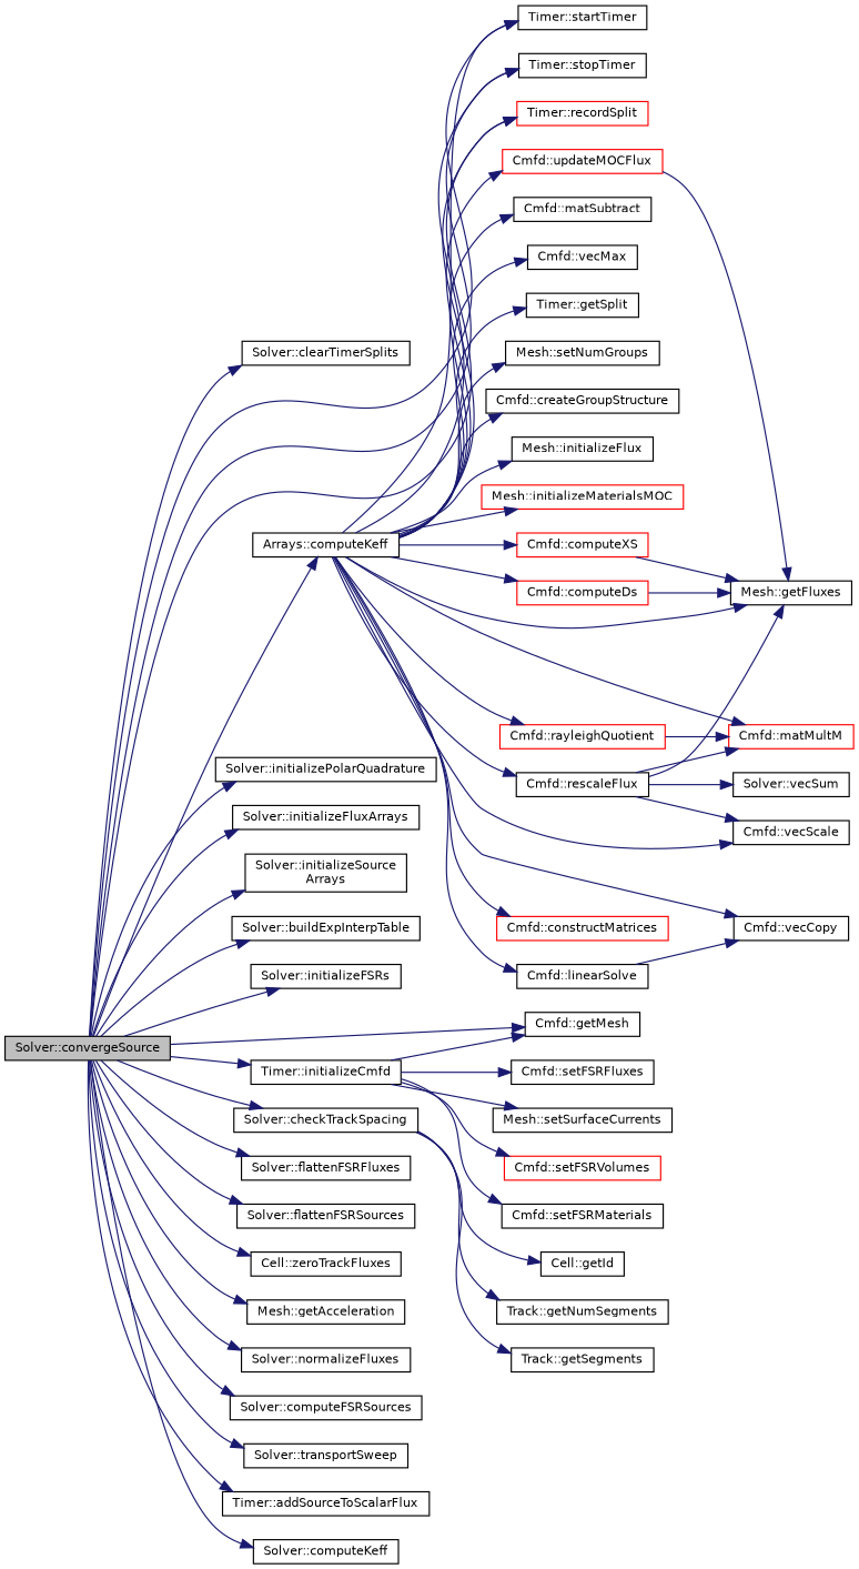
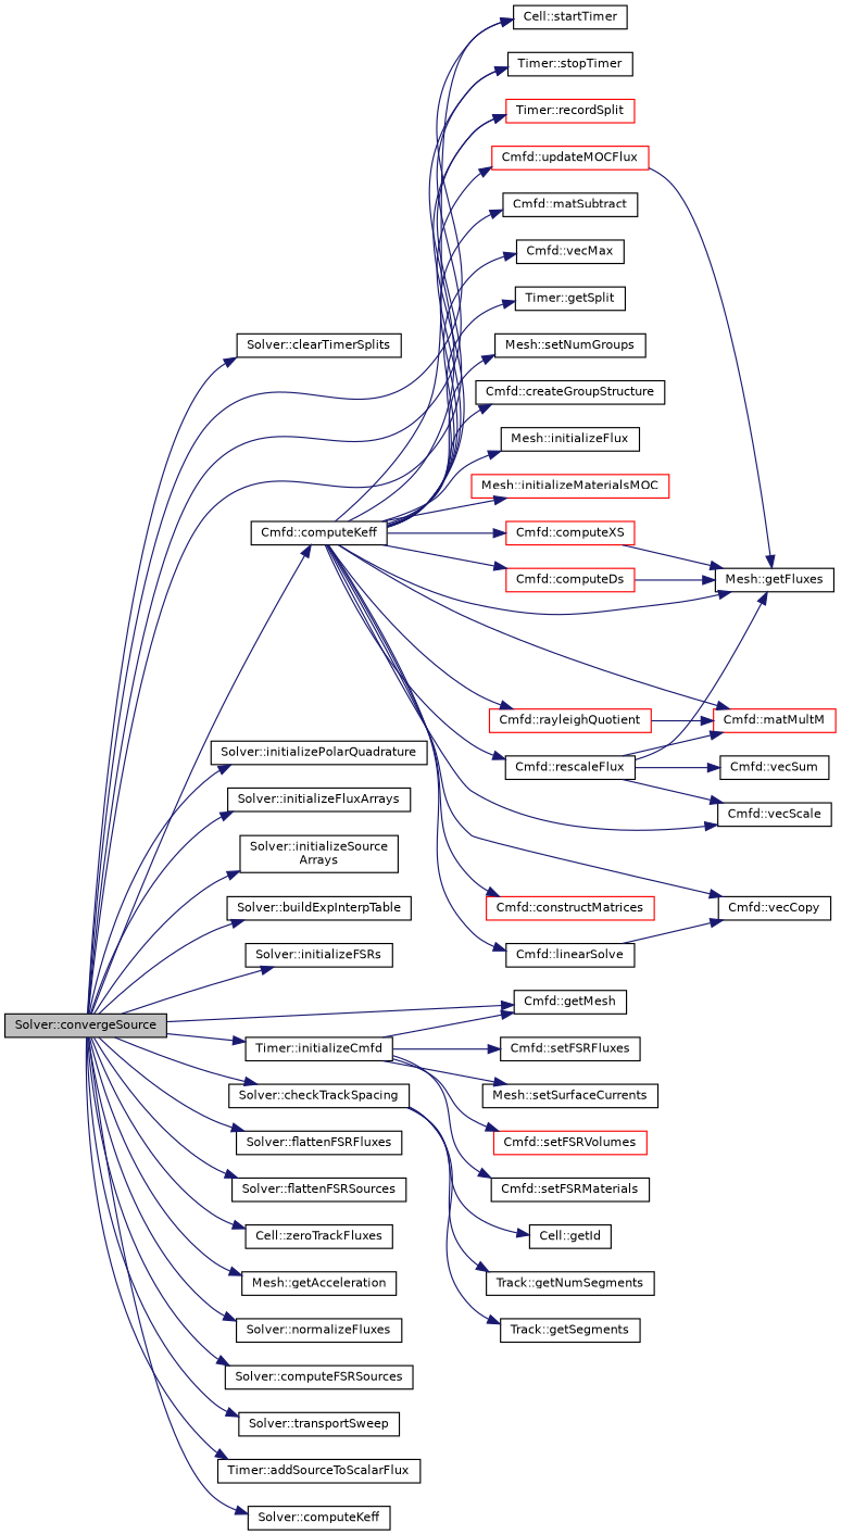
  digraph {
    rankdir=LR
    node [color=black fillcolor=white fontname=Helvetica fontsize=10 shape=record style=filled]
    edge [color=midnightblue fontname=Helvetica fontsize=10 labelfontname=Helvetica labelfontsize=10 style=solid]
    n1 [fillcolor=grey75 fontcolor=black height=0.2 label="Solver::convergeSource" width=0.4]
    n2 [height=0.2 label="Solver::clearTimerSplits" width=0.4]
-   n3 [height=0.2 label="Timer::startTimer" width=0.4]
+   n3 [height=0.2 label="Cell::startTimer" width=0.4]
    n4 [height=0.2 label="Solver::initializePolarQuadrature" width=0.4]
    n5 [height=0.2 label="Solver::initializeFluxArrays" width=0.4]
    n6 [height=0.2 label="Solver::initializeSource\lArrays" width=0.4]
    n7 [height=0.2 label="Solver::buildExpInterpTable" width=0.4]
    n8 [height=0.2 label="Solver::initializeFSRs" width=0.4]
    n9 [height=0.2 label="Timer::initializeCmfd" width=0.4]
    n10 [height=0.2 label="Cmfd::getMesh" width=0.4]
    n11 [height=0.2 label="Solver::checkTrackSpacing" width=0.4]
    n12 [height=0.2 label="Solver::flattenFSRFluxes" width=0.4]
    n13 [height=0.2 label="Solver::flattenFSRSources" width=0.4]
    n14 [height=0.2 label="Cell::zeroTrackFluxes" width=0.4]
    n15 [height=0.2 label="Mesh::getAcceleration" width=0.4]
    n16 [height=0.2 label="Solver::normalizeFluxes" width=0.4]
    n17 [height=0.2 label="Solver::computeFSRSources" width=0.4]
    n18 [height=0.2 label="Solver::transportSweep" width=0.4]
    n19 [height=0.2 label="Timer::addSourceToScalarFlux" width=0.4]
-   n20 [height=0.2 label="Arrays::computeKeff" width=0.4]
+   n20 [height=0.2 label="Cmfd::computeKeff" width=0.4]
    n21 [height=0.2 label="Timer::stopTimer" width=0.4]
    n22 [color=red height=0.2 label="Timer::recordSplit" width=0.4]
    n23 [height=0.2 label="Solver::computeKeff" width=0.4]
    n24 [color=red height=0.2 label="Cmfd::setFSRVolumes" width=0.4]
    n25 [height=0.2 label="Cmfd::setFSRMaterials" width=0.4]
    n26 [height=0.2 label="Cmfd::setFSRFluxes" width=0.4]
    n27 [height=0.2 label="Mesh::setSurfaceCurrents" width=0.4]
    n28 [height=0.2 label="Track::getNumSegments" width=0.4]
    n29 [height=0.2 label="Track::getSegments" width=0.4]
    n30 [height=0.2 label="Cell::getId" width=0.4]
    n31 [height=0.2 label="Mesh::setNumGroups" width=0.4]
    n32 [height=0.2 label="Cmfd::createGroupStructure" width=0.4]
    n33 [height=0.2 label="Mesh::initializeFlux" width=0.4]
    n34 [color=red height=0.2 label="Mesh::initializeMaterialsMOC" width=0.4]
    n35 [height=0.2 label="Mesh::getFluxes" width=0.4]
    n36 [color=red height=0.2 label="Cmfd::computeXS" width=0.4]
    n37 [color=red height=0.2 label="Cmfd::computeDs" width=0.4]
    n38 [color=red height=0.2 label="Cmfd::constructMatrices" width=0.4]
    n39 [color=red height=0.2 label="Cmfd::matMultM" width=0.4]
    n40 [height=0.2 label="Cmfd::vecScale" width=0.4]
    n41 [height=0.2 label="Cmfd::vecCopy" width=0.4]
    n42 [height=0.2 label="Cmfd::linearSolve" width=0.4]
    n43 [color=red height=0.2 label="Cmfd::rayleighQuotient" width=0.4]
    n44 [height=0.2 label="Cmfd::matSubtract" width=0.4]
    n45 [height=0.2 label="Cmfd::vecMax" width=0.4]
    n46 [height=0.2 label="Cmfd::rescaleFlux" width=0.4]
    n47 [color=red height=0.2 label="Cmfd::updateMOCFlux" width=0.4]
    n48 [height=0.2 label="Timer::getSplit" width=0.4]
-   n49 [height=0.2 label="Solver::vecSum" width=0.4]
+   n49 [height=0.2 label="Cmfd::vecSum" width=0.4]
    n1 -> n2
    n1 -> n3
    n1 -> n4
    n1 -> n5
    n1 -> n6
    n1 -> n7
    n1 -> n8
    n1 -> n9
    n1 -> n10
    n1 -> n11
    n1 -> n12
    n1 -> n13
    n1 -> n14
    n1 -> n15
    n1 -> n16
    n1 -> n17
    n1 -> n18
    n1 -> n19
    n1 -> n20
    n1 -> n21
    n1 -> n22
    n1 -> n23
    n9 -> n10
    n9 -> n24
    n9 -> n25
    n9 -> n26
    n9 -> n27
    n11 -> n28
    n11 -> n29
    n11 -> n30
    n20 -> n3
    n20 -> n21
    n20 -> n22
    n20 -> n31
    n20 -> n32
    n20 -> n33
    n20 -> n34
    n20 -> n35
    n20 -> n36
    n20 -> n37
    n20 -> n38
    n20 -> n39
    n20 -> n40
    n20 -> n41
    n20 -> n42
    n20 -> n43
    n20 -> n44
    n20 -> n45
    n20 -> n46
    n20 -> n47
    n20 -> n48
    n36 -> n35
    n37 -> n35
    n42 -> n41
    n43 -> n39
    n46 -> n35
    n46 -> n39
    n46 -> n40
    n46 -> n49
    n47 -> n35
  }
